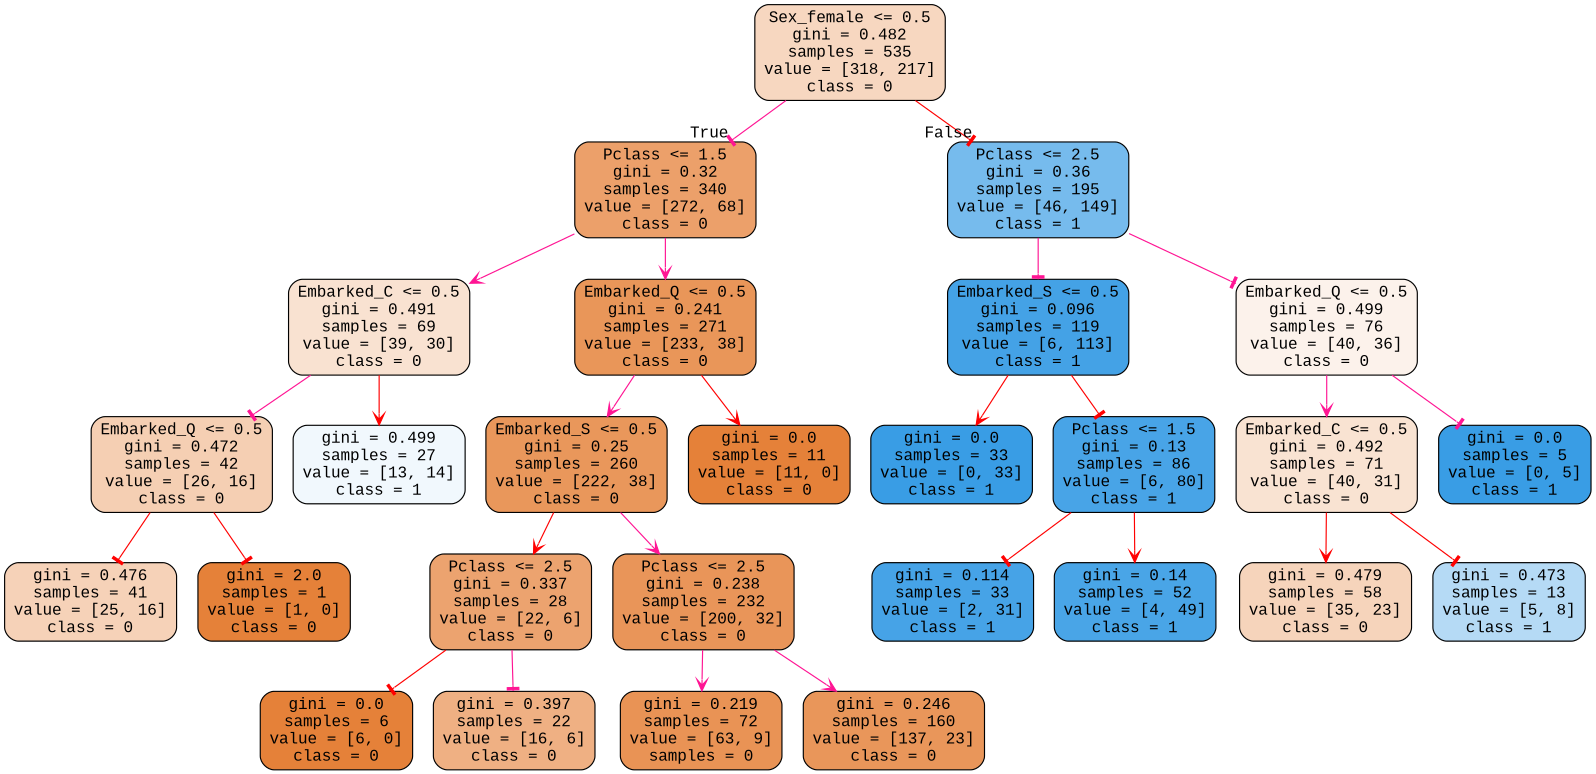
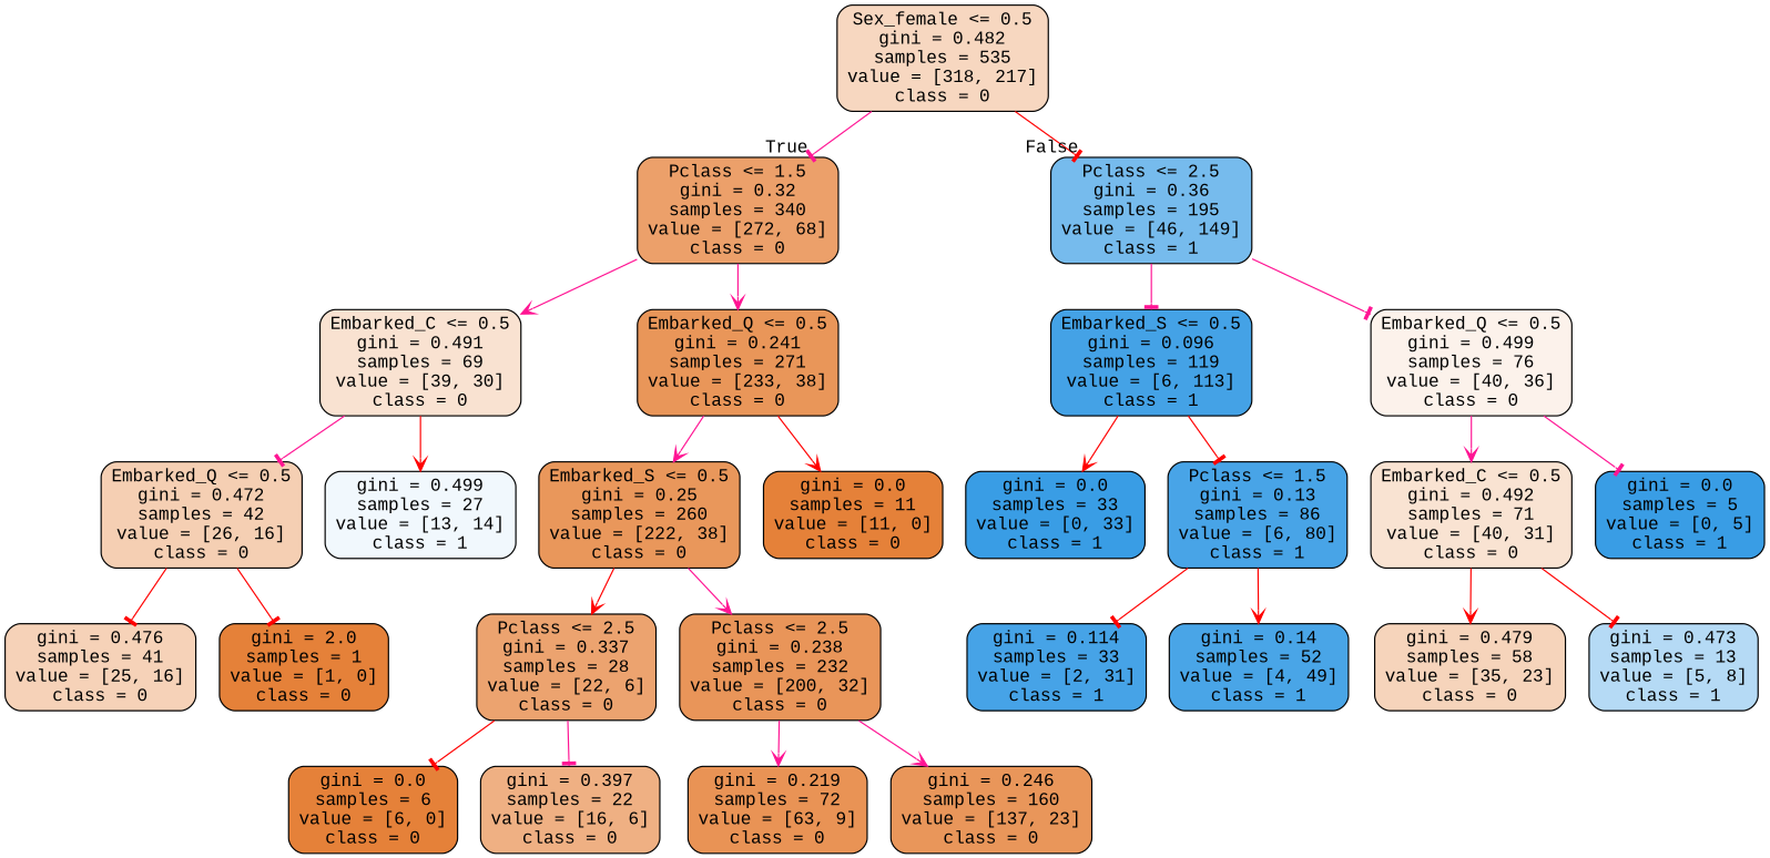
  digraph {
    fontname="Liberation Mono"
    node [color=black fillcolor="#e58139" fontname="Liberation Mono" shape=box style="filled, rounded"]
    edge [arrowhead=tee color=deeppink fontname="Liberation Mono"]
    n1 [fillcolor="#f7d7c0" label="Sex_female <= 0.5\ngini = 0.482\nsamples = 535\nvalue = [318, 217]\nclass = 0"]
    n2 [fillcolor="#eca06a" label="Pclass <= 1.5\ngini = 0.32\nsamples = 340\nvalue = [272, 68]\nclass = 0"]
    n3 [fillcolor="#76bbed" label="Pclass <= 2.5\ngini = 0.36\nsamples = 195\nvalue = [46, 149]\nclass = 1"]
    n4 [fillcolor="#f9e2d1" label="Embarked_C <= 0.5\ngini = 0.491\nsamples = 69\nvalue = [39, 30]\nclass = 0"]
    n5 [fillcolor="#e99659" label="Embarked_Q <= 0.5\ngini = 0.241\nsamples = 271\nvalue = [233, 38]\nclass = 0"]
    n6 [fillcolor="#44a2e6" label="Embarked_S <= 0.5\ngini = 0.096\nsamples = 119\nvalue = [6, 113]\nclass = 1"]
    n7 [fillcolor="#fcf2eb" label="Embarked_Q <= 0.5\ngini = 0.499\nsamples = 76\nvalue = [40, 36]\nclass = 0"]
    n8 [fillcolor="#f5cfb3" label="Embarked_Q <= 0.5\ngini = 0.472\nsamples = 42\nvalue = [26, 16]\nclass = 0"]
    n9 [fillcolor="#f1f8fd" label="gini = 0.499\nsamples = 27\nvalue = [13, 14]\nclass = 1"]
    n10 [fillcolor="#e9975b" label="Embarked_S <= 0.5\ngini = 0.25\nsamples = 260\nvalue = [222, 38]\nclass = 0"]
    n11 [label="gini = 0.0\nsamples = 11\nvalue = [11, 0]\nclass = 0"]
    n12 [fillcolor="#f6d2b8" label="gini = 0.476\nsamples = 41\nvalue = [25, 16]\nclass = 0"]
    n13 [label="gini = 2.0\nsamples = 1\nvalue = [1, 0]\nclass = 0"]
    n14 [fillcolor="#eca36f" label="Pclass <= 2.5\ngini = 0.337\nsamples = 28\nvalue = [22, 6]\nclass = 0"]
    n15 [fillcolor="#e99559" label="Pclass <= 2.5\ngini = 0.238\nsamples = 232\nvalue = [200, 32]\nclass = 0"]
    n16 [label="gini = 0.0\nsamples = 6\nvalue = [6, 0]\nclass = 0"]
    n17 [fillcolor="#efb083" label="gini = 0.397\nsamples = 22\nvalue = [16, 6]\nclass = 0"]
-   n18 [fillcolor="#e99355" label="gini = 0.219\nsamples = 72\nvalue = [63, 9]\nsamples = 0"]
+   n18 [fillcolor="#e99355" label="gini = 0.219\nsamples = 72\nvalue = [63, 9]\nclass = 0"]
    n19 [fillcolor="#e9965a" label="gini = 0.246\nsamples = 160\nvalue = [137, 23]\nclass = 0"]
    n20 [fillcolor="#399de5" label="gini = 0.0\nsamples = 33\nvalue = [0, 33]\nclass = 1"]
    n21 [fillcolor="#48a4e7" label="Pclass <= 1.5\ngini = 0.13\nsamples = 86\nvalue = [6, 80]\nclass = 1"]
    n22 [fillcolor="#f9e3d2" label="Embarked_C <= 0.5\ngini = 0.492\nsamples = 71\nvalue = [40, 31]\nclass = 0"]
    n23 [fillcolor="#399de5" label="gini = 0.0\nsamples = 5\nvalue = [0, 5]\nclass = 1"]
    n24 [fillcolor="#46a3e7" label="gini = 0.114\nsamples = 33\nvalue = [2, 31]\nclass = 1"]
    n25 [fillcolor="#49a5e7" label="gini = 0.14\nsamples = 52\nvalue = [4, 49]\nclass = 1"]
    n26 [fillcolor="#f6d4bb" label="gini = 0.479\nsamples = 58\nvalue = [35, 23]\nclass = 0"]
    n27 [fillcolor="#b5daf5" label="gini = 0.473\nsamples = 13\nvalue = [5, 8]\nclass = 1"]
    n1 -> n2 [headlabel=True labelangle=45 labeldistance=2.5]
    n1 -> n3 [color=red headlabel=False labelangle=-45 labeldistance=2.5]
    n2 -> n4 [arrowhead=vee]
    n2 -> n5 [arrowhead=vee]
    n3 -> n6
    n3 -> n7
    n4 -> n8
    n4 -> n9 [arrowhead=vee color=red]
    n5 -> n10 [arrowhead=vee]
    n5 -> n11 [arrowhead=vee color=red]
    n6 -> n20 [arrowhead=vee color=red]
    n6 -> n21 [color=red]
    n7 -> n22 [arrowhead=vee]
    n7 -> n23
    n8 -> n12 [color=red]
    n8 -> n13 [color=red]
    n10 -> n14 [arrowhead=vee color=red]
    n10 -> n15 [arrowhead=vee]
    n14 -> n16 [color=red]
    n14 -> n17
    n15 -> n18 [arrowhead=vee]
    n15 -> n19 [arrowhead=vee]
    n21 -> n24 [color=red]
    n21 -> n25 [arrowhead=vee color=red]
    n22 -> n26 [arrowhead=vee color=red]
    n22 -> n27 [color=red]
  }
